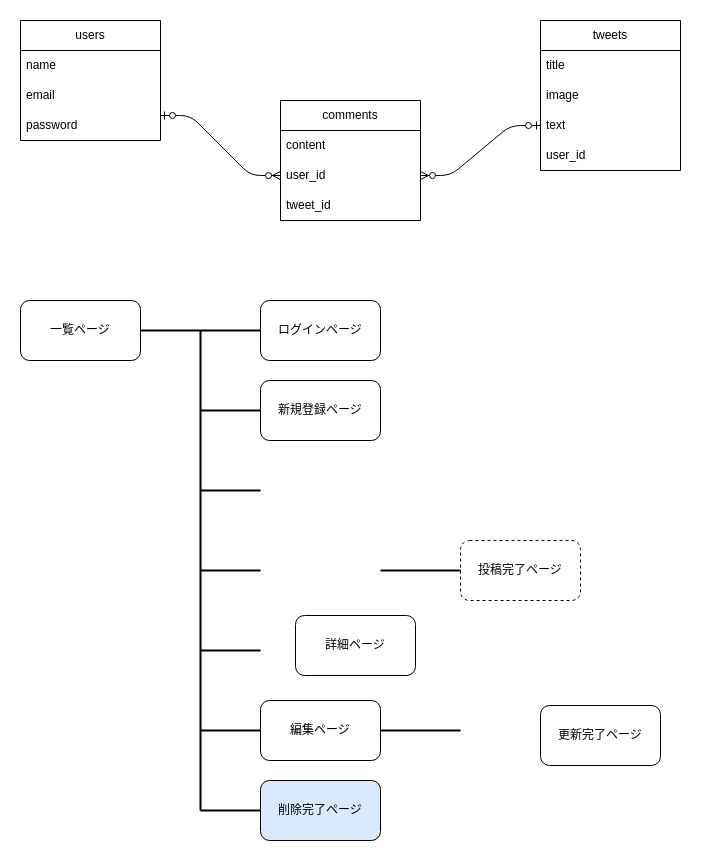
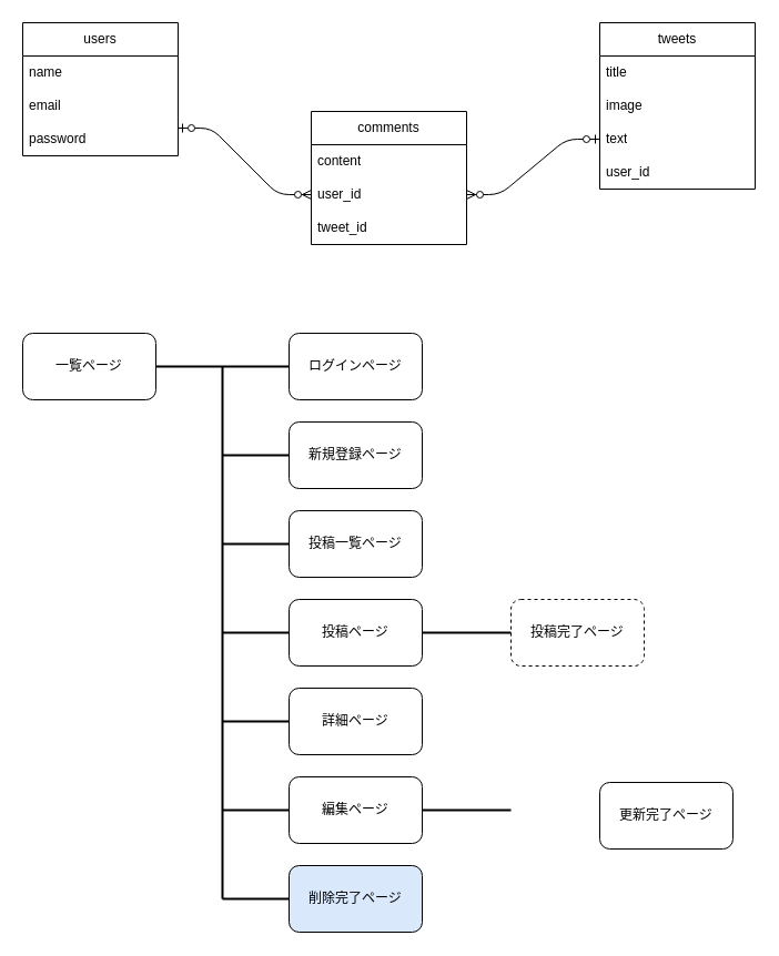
  <mxCell id="0" />
  <mxCell id="1" parent="0" />
  <mxCell id="2" value="users" style="swimlane;fontStyle=0;childLayout=stackLayout;horizontal=1;startSize=30;horizontalStack=0;resizeParent=1;resizeParentMax=0;resizeLast=0;collapsible=1;marginBottom=0;whiteSpace=wrap;html=1;" vertex="1" parent="1"><mxGeometry x="20" y="20" width="140" height="120" as="geometry" /></mxCell>
  <mxCell id="3" value="name" style="text;strokeColor=none;fillColor=none;align=left;verticalAlign=middle;spacingLeft=4;spacingRight=4;overflow=hidden;points=[[0,0.5],[1,0.5]];portConstraint=eastwest;rotatable=0;whiteSpace=wrap;html=1;" vertex="1" parent="2"><mxGeometry y="30" width="140" height="30" as="geometry" /></mxCell>
  <mxCell id="4" value="email" style="text;strokeColor=none;fillColor=none;align=left;verticalAlign=middle;spacingLeft=4;spacingRight=4;overflow=hidden;points=[[0,0.5],[1,0.5]];portConstraint=eastwest;rotatable=0;whiteSpace=wrap;html=1;" vertex="1" parent="2"><mxGeometry y="60" width="140" height="30" as="geometry" /></mxCell>
  <mxCell id="5" value="password" style="text;strokeColor=none;fillColor=none;align=left;verticalAlign=middle;spacingLeft=4;spacingRight=4;overflow=hidden;points=[[0,0.5],[1,0.5]];portConstraint=eastwest;rotatable=0;whiteSpace=wrap;html=1;" vertex="1" parent="2"><mxGeometry y="90" width="140" height="30" as="geometry" /></mxCell>
  <mxCell id="6" value="tweets" style="swimlane;fontStyle=0;childLayout=stackLayout;horizontal=1;startSize=30;horizontalStack=0;resizeParent=1;resizeParentMax=0;resizeLast=0;collapsible=1;marginBottom=0;whiteSpace=wrap;html=1;" vertex="1" parent="1"><mxGeometry x="540" y="20" width="140" height="150" as="geometry" /></mxCell>
  <mxCell id="7" value="title" style="text;strokeColor=none;fillColor=none;align=left;verticalAlign=middle;spacingLeft=4;spacingRight=4;overflow=hidden;points=[[0,0.5],[1,0.5]];portConstraint=eastwest;rotatable=0;whiteSpace=wrap;html=1;" vertex="1" parent="6"><mxGeometry y="30" width="140" height="30" as="geometry" /></mxCell>
  <mxCell id="8" value="image" style="text;strokeColor=none;fillColor=none;align=left;verticalAlign=middle;spacingLeft=4;spacingRight=4;overflow=hidden;points=[[0,0.5],[1,0.5]];portConstraint=eastwest;rotatable=0;whiteSpace=wrap;html=1;" vertex="1" parent="6"><mxGeometry y="60" width="140" height="30" as="geometry" /></mxCell>
  <mxCell id="9" value="text" style="text;strokeColor=none;fillColor=none;align=left;verticalAlign=middle;spacingLeft=4;spacingRight=4;overflow=hidden;points=[[0,0.5],[1,0.5]];portConstraint=eastwest;rotatable=0;whiteSpace=wrap;html=1;" vertex="1" parent="6"><mxGeometry y="90" width="140" height="30" as="geometry" /></mxCell>
  <mxCell id="10" value="user_id" style="text;strokeColor=none;fillColor=none;align=left;verticalAlign=middle;spacingLeft=4;spacingRight=4;overflow=hidden;points=[[0,0.5],[1,0.5]];portConstraint=eastwest;rotatable=0;whiteSpace=wrap;html=1;" vertex="1" parent="6"><mxGeometry y="120" width="140" height="30" as="geometry" /></mxCell>
  <mxCell id="11" value="comments" style="swimlane;fontStyle=0;childLayout=stackLayout;horizontal=1;startSize=30;horizontalStack=0;resizeParent=1;resizeParentMax=0;resizeLast=0;collapsible=1;marginBottom=0;whiteSpace=wrap;html=1;" vertex="1" parent="1"><mxGeometry x="280" y="100" width="140" height="120" as="geometry" /></mxCell>
  <mxCell id="12" value="content" style="text;strokeColor=none;fillColor=none;align=left;verticalAlign=middle;spacingLeft=4;spacingRight=4;overflow=hidden;points=[[0,0.5],[1,0.5]];portConstraint=eastwest;rotatable=0;whiteSpace=wrap;html=1;" vertex="1" parent="11"><mxGeometry y="30" width="140" height="30" as="geometry" /></mxCell>
  <mxCell id="13" value="user_id" style="text;strokeColor=none;fillColor=none;align=left;verticalAlign=middle;spacingLeft=4;spacingRight=4;overflow=hidden;points=[[0,0.5],[1,0.5]];portConstraint=eastwest;rotatable=0;whiteSpace=wrap;html=1;" vertex="1" parent="11"><mxGeometry y="60" width="140" height="30" as="geometry" /></mxCell>
  <mxCell id="14" value="tweet_id" style="text;strokeColor=none;fillColor=none;align=left;verticalAlign=middle;spacingLeft=4;spacingRight=4;overflow=hidden;points=[[0,0.5],[1,0.5]];portConstraint=eastwest;rotatable=0;whiteSpace=wrap;html=1;" vertex="1" parent="11"><mxGeometry y="90" width="140" height="30" as="geometry" /></mxCell>
  <mxCell id="15" value="" style="edgeStyle=entityRelationEdgeStyle;fontSize=12;html=1;endArrow=ERzeroToMany;startArrow=ERzeroToOne;entryX=0;entryY=0.5;entryDx=0;entryDy=0;" edge="1" parent="1" target="13"><mxGeometry width="100" height="100" relative="1" as="geometry"><mxPoint x="160" y="115" as="sourcePoint" /><mxPoint x="270" y="115" as="targetPoint" /></mxGeometry></mxCell>
  <mxCell id="16" value="" style="edgeStyle=entityRelationEdgeStyle;fontSize=12;html=1;endArrow=ERzeroToMany;startArrow=ERzeroToOne;exitX=0;exitY=0.5;exitDx=0;exitDy=0;entryX=1;entryY=0.5;entryDx=0;entryDy=0;" edge="1" parent="1" source="9" target="13"><mxGeometry width="100" height="100" relative="1" as="geometry"><mxPoint x="340" y="180" as="sourcePoint" /><mxPoint x="440" y="80" as="targetPoint" /></mxGeometry></mxCell>
  <mxCell id="17" value="一覧ページ" style="rounded=1;whiteSpace=wrap;html=1;" vertex="1" parent="1"><mxGeometry x="20" y="300" width="120" height="60" as="geometry" /></mxCell>
  <mxCell id="18" value="ログインページ" style="rounded=1;whiteSpace=wrap;html=1;" vertex="1" parent="1"><mxGeometry x="260" y="300" width="120" height="60" as="geometry" /></mxCell>
  <mxCell id="19" value="投稿完了ページ" style="rounded=1;whiteSpace=wrap;html=1;dashed=1;" vertex="1" parent="1"><mxGeometry x="460" y="540" width="120" height="60" as="geometry" /></mxCell>
  <mxCell id="20" value="新規登録ページ" style="rounded=1;whiteSpace=wrap;html=1;" vertex="1" parent="1"><mxGeometry x="260" y="380" width="120" height="60" as="geometry" /></mxCell>
- <mxCell id="22" value="詳細ページ" style="rounded=1;whiteSpace=wrap;html=1;" vertex="1" parent="1"><mxGeometry x="295" y="615" width="120" height="60" as="geometry" /></mxCell>
+ <mxCell id="21" value="投稿ページ" style="rounded=1;whiteSpace=wrap;html=1;" vertex="1" parent="1"><mxGeometry x="260" y="540" width="120" height="60" as="geometry" /></mxCell>
+ <mxCell id="22" value="詳細ページ" style="rounded=1;whiteSpace=wrap;html=1;" vertex="1" parent="1"><mxGeometry x="260" y="620" width="120" height="60" as="geometry" /></mxCell>
  <mxCell id="23" value="編集ページ" style="rounded=1;whiteSpace=wrap;html=1;" vertex="1" parent="1"><mxGeometry x="260" y="700" width="120" height="60" as="geometry" /></mxCell>
  <mxCell id="24" value="削除完了ページ" style="rounded=1;whiteSpace=wrap;html=1;fillColor=#dae8fc;" vertex="1" parent="1"><mxGeometry x="260" y="780" width="120" height="60" as="geometry" /></mxCell>
+ <mxCell id="25" value="投稿一覧ページ" style="rounded=1;whiteSpace=wrap;html=1;" vertex="1" parent="1"><mxGeometry x="260" y="460" width="120" height="60" as="geometry" /></mxCell>
  <mxCell id="26" value="更新完了ページ" style="rounded=1;whiteSpace=wrap;html=1;" vertex="1" parent="1"><mxGeometry x="540" y="705" width="120" height="60" as="geometry" /></mxCell>
  <mxCell id="27" value="" style="line;strokeWidth=2;html=1;" vertex="1" parent="1"><mxGeometry x="140" y="325" width="120" height="10" as="geometry" /></mxCell>
  <mxCell id="28" value="" style="line;strokeWidth=2;html=1;" vertex="1" parent="1"><mxGeometry x="380" y="565" width="80" height="10" as="geometry" /></mxCell>
  <mxCell id="29" value="" style="line;strokeWidth=2;html=1;" vertex="1" parent="1"><mxGeometry x="380" y="725" width="80" height="10" as="geometry" /></mxCell>
  <mxCell id="30" value="" style="line;strokeWidth=2;direction=south;html=1;" vertex="1" parent="1"><mxGeometry x="195" y="330" width="10" height="480" as="geometry" /></mxCell>
  <mxCell id="31" value="" style="line;strokeWidth=2;html=1;" vertex="1" parent="1"><mxGeometry x="200" y="805" width="60" height="10" as="geometry" /></mxCell>
  <mxCell id="32" value="" style="line;strokeWidth=2;html=1;" vertex="1" parent="1"><mxGeometry x="200" y="645" width="60" height="10" as="geometry" /></mxCell>
  <mxCell id="33" value="" style="line;strokeWidth=2;html=1;" vertex="1" parent="1"><mxGeometry x="200" y="725" width="60" height="10" as="geometry" /></mxCell>
  <mxCell id="34" value="" style="line;strokeWidth=2;html=1;" vertex="1" parent="1"><mxGeometry x="200" y="485" width="60" height="10" as="geometry" /></mxCell>
  <mxCell id="35" value="" style="line;strokeWidth=2;html=1;" vertex="1" parent="1"><mxGeometry x="200" y="315" width="60" height="190" as="geometry" /></mxCell>
  <mxCell id="36" value="" style="line;strokeWidth=2;html=1;" vertex="1" parent="1"><mxGeometry x="200" y="565" width="60" height="10" as="geometry" /></mxCell>
